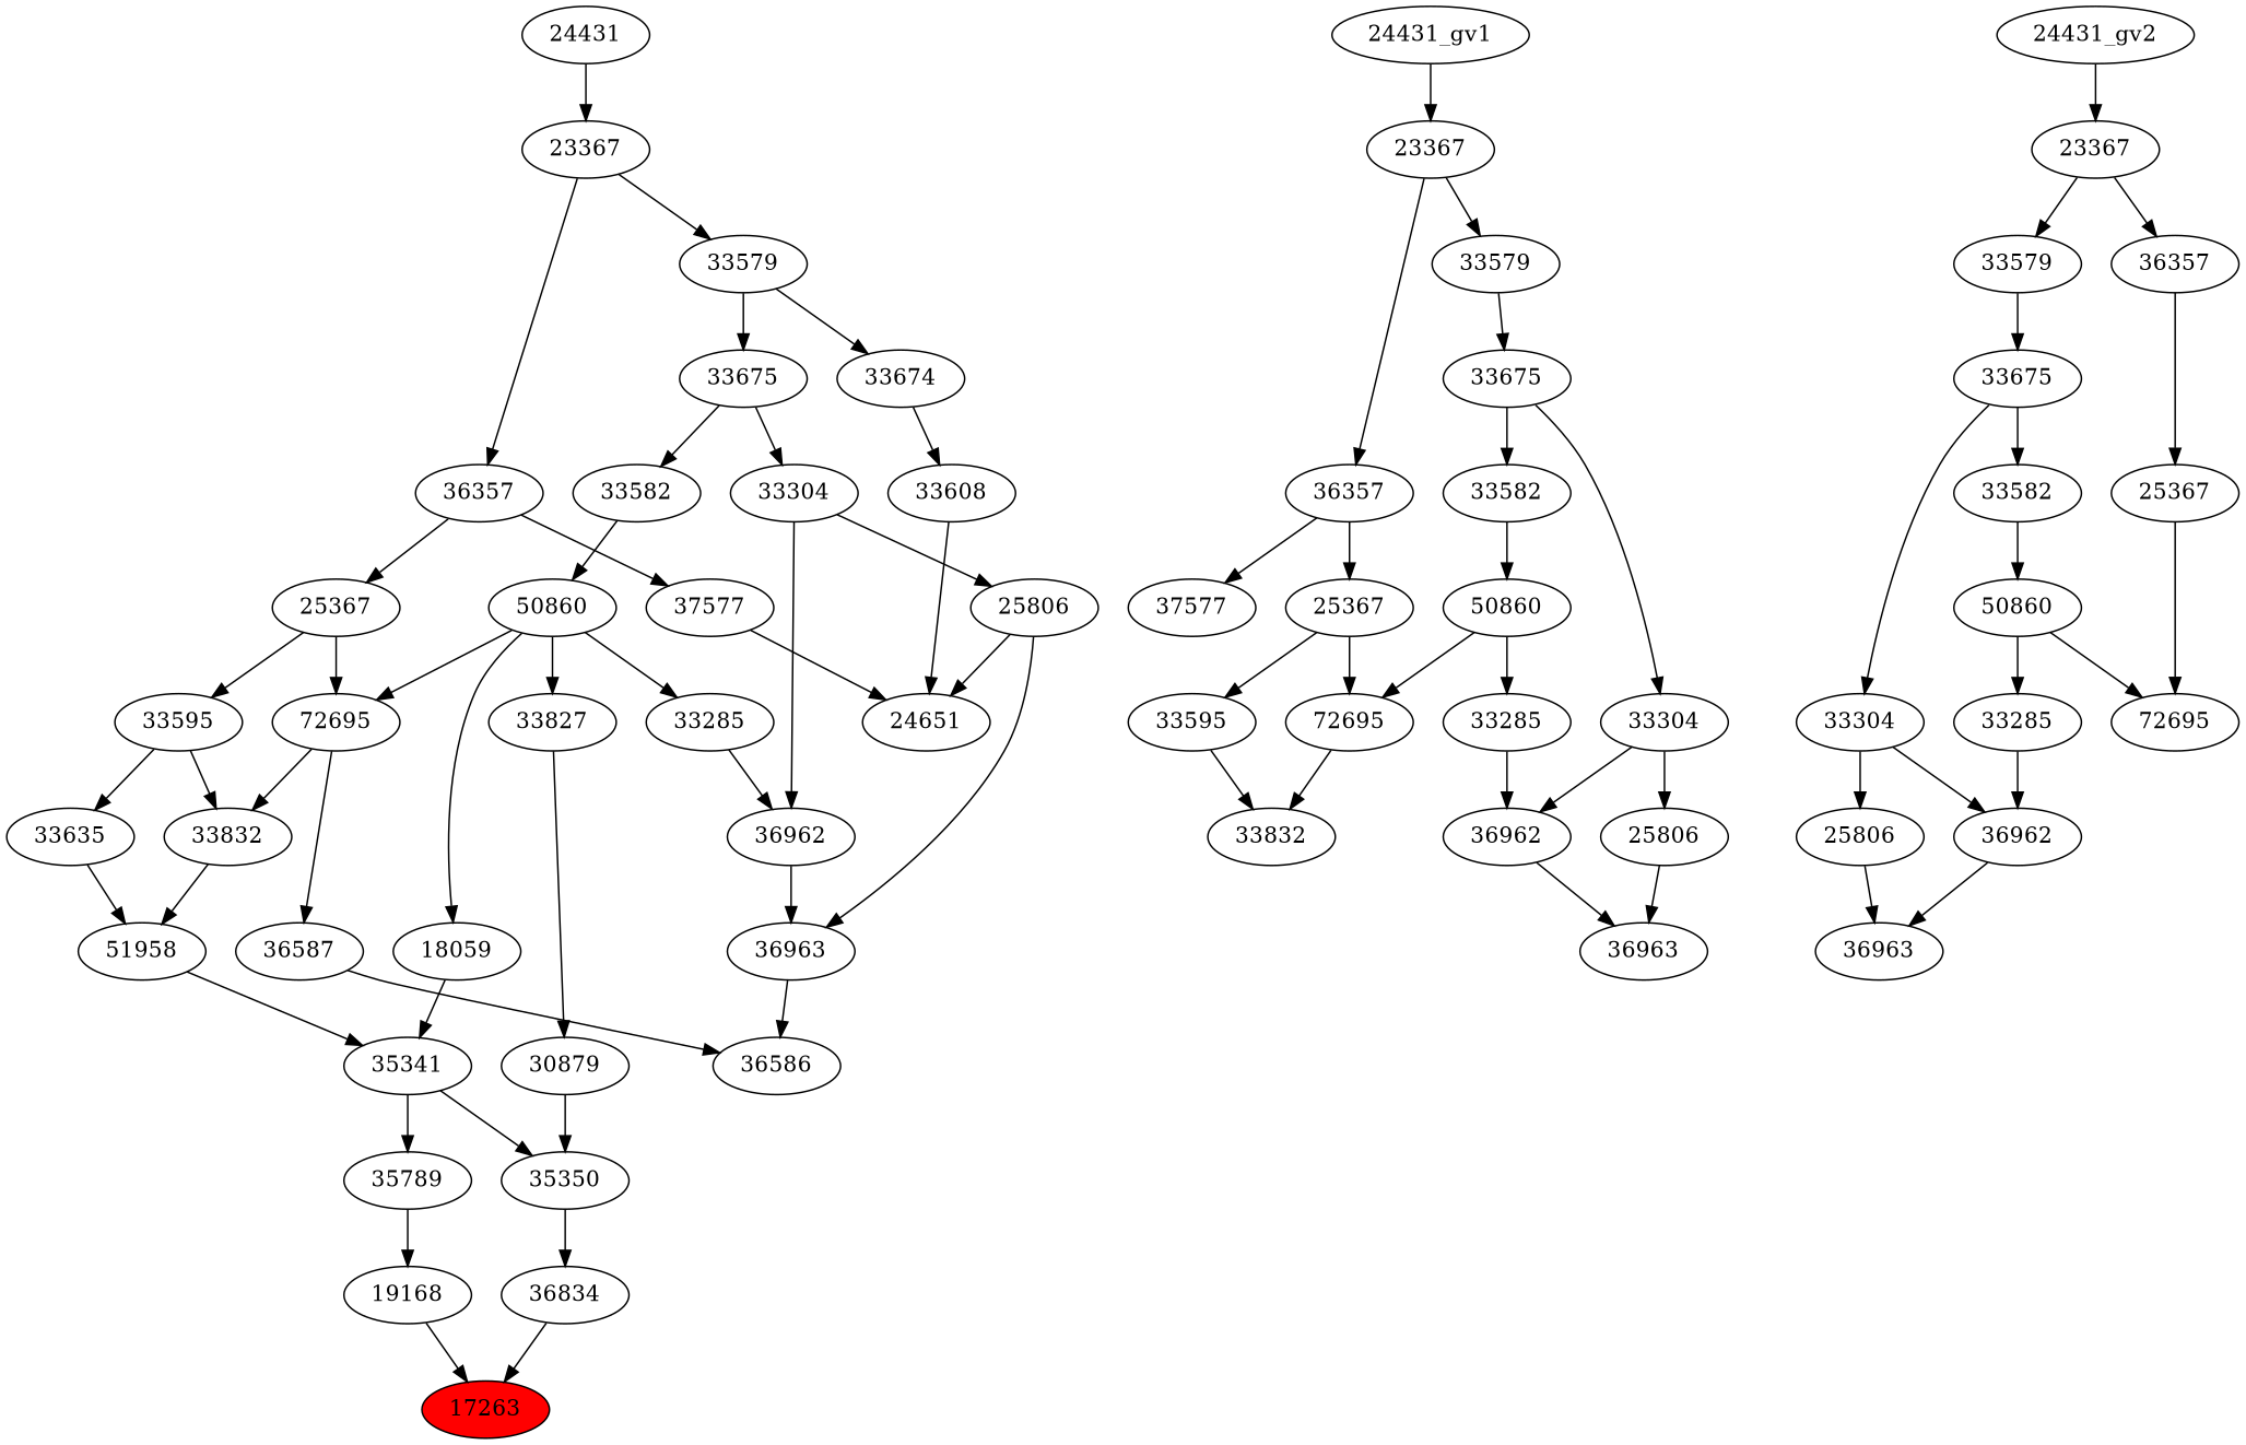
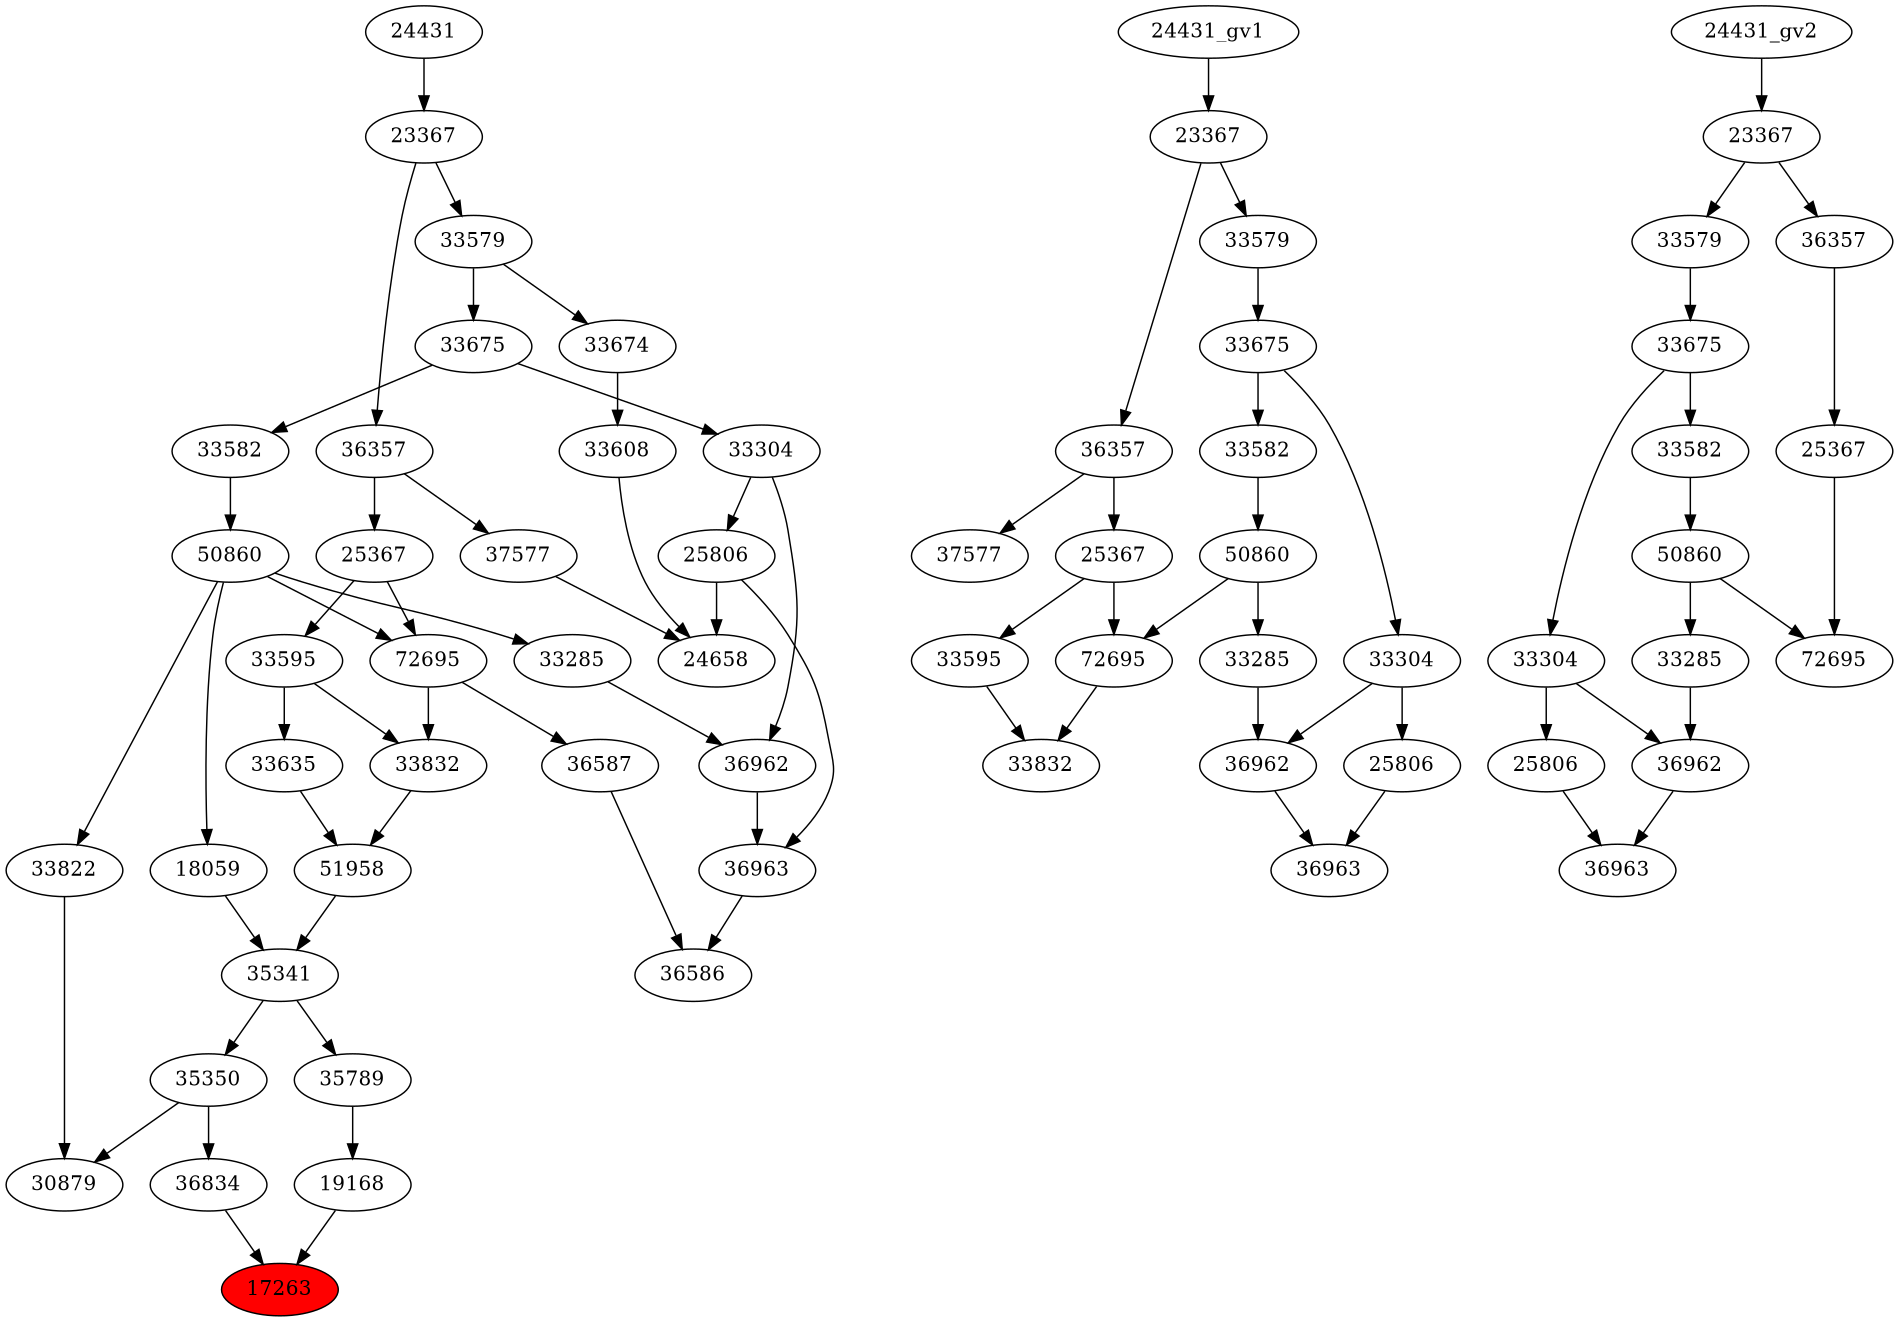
  strict digraph {
    n1 [fillcolor=red label=17263 style=filled]
    n2 [label=36834]
    n3 [label=19168]
    n4 [label=35350]
    n5 [label=35789]
    n6 [label=30879]
    n7 [label=35341]
-   n8 [label=33827]
+   n8 [label=33822]
    n9 [label=51958]
    n10 [label=18059]
    n11 [label=36586]
-   n12 [label=24651]
+   n12 [label=24658]
    n13 [label=50860]
    n14 [label=72695]
    n15 [label=33285]
    n16 [label=33832]
    n17 [label=36587]
    n18 [label=36962]
    n19 [label=33635]
    n20 [label=36963]
    n21 [label=25806]
    n22 [label=33608]
    n23 [label=37577]
    n24 [label=33582]
    n25 [label=33595]
    n26 [label=33304]
    n27 [label=33674]
    n28 [label=36357]
    n29 [label=25367]
    n30 [label=33675]
    n31 [label=33579]
    n32 [label=23367]
    n33 [label=24431]
    n34 [label=50860]
    n35 [label=72695]
    n36 [label=33285]
    n37 [label=33832]
    n38 [label=36962]
    n39 [label=33582]
    n40 [label=33595]
    n41 [label=36963]
    n42 [label=25806]
    n43 [label=33304]
    n44 [label=37577]
    n45 [label=36357]
    n46 [label=25367]
    n47 [label=33675]
    n48 [label=23367]
    n49 [label=33579]
    "24431_gv1"
    n51 [label=50860]
    n52 [label=72695]
    n53 [label=33285]
    n54 [label=36962]
    n55 [label=33582]
    n56 [label=25806]
    n57 [label=36963]
    n58 [label=33304]
    n59 [label=33675]
    n60 [label=33579]
    n61 [label=23367]
    n62 [label=36357]
    n63 [label=25367]
    "24431_gv2"
    subgraph sub_1 {
      n1
      n2
      n3
      n4
      n5
      n6
      n7
      n8
      n9
      n10
      n11
      n12
      n13
      n14
      n15
      n16
      n17
      n18
      n19
      n20
      n21
      n22
      n23
      n24
      n25
      n26
      n27
      n28
      n29
      n30
      n31
      n32
      n33
    }
    subgraph sub_2 {
      n34
      n35
      n36
      n37
      n38
      n39
      n40
      n41
      n42
      n43
      n44
      n45
      n46
      n47
      n48
      n49
      "24431_gv1"
    }
    subgraph sub_3 {
      n51
      n52
      n53
      n54
      n55
      n56
      n57
      n58
      n59
      n60
      n61
      n62
      n63
      "24431_gv2"
    }
    n2 -> n1
    n3 -> n1
    n4 -> n2
    n5 -> n3
-   n6 -> n4
+   n4 -> n6
    n7 -> n4
    n7 -> n5
    n8 -> n6
    n9 -> n7
    n10 -> n7
    n13 -> n8
    n13 -> n10
    n13 -> n14
    n13 -> n15
    n14 -> n16
    n14 -> n17
    n15 -> n18
    n16 -> n9
    n17 -> n11
    n18 -> n20
    n19 -> n9
    n20 -> n11
    n21 -> n12
    n21 -> n20
    n22 -> n12
    n23 -> n12
    n24 -> n13
    n25 -> n16
    n25 -> n19
    n26 -> n18
    n26 -> n21
    n27 -> n22
    n28 -> n23
    n28 -> n29
    n29 -> n14
    n29 -> n25
    n30 -> n24
    n30 -> n26
    n31 -> n27
    n31 -> n30
    n32 -> n28
    n32 -> n31
    n33 -> n32
    n34 -> n35
    n34 -> n36
    n35 -> n37
    n36 -> n38
    n38 -> n41
    n39 -> n34
    n40 -> n37
    n42 -> n41
    n43 -> n38
    n43 -> n42
    n45 -> n44
    n45 -> n46
    n46 -> n35
    n46 -> n40
    n47 -> n39
    n47 -> n43
    n48 -> n45
    n48 -> n49
    n49 -> n47
    "24431_gv1" -> n48
    n51 -> n52
    n51 -> n53
    n53 -> n54
    n54 -> n57
    n55 -> n51
    n56 -> n57
    n58 -> n54
    n58 -> n56
    n59 -> n55
    n59 -> n58
    n60 -> n59
    n61 -> n60
    n61 -> n62
    n62 -> n63
    n63 -> n52
    "24431_gv2" -> n61
  }
